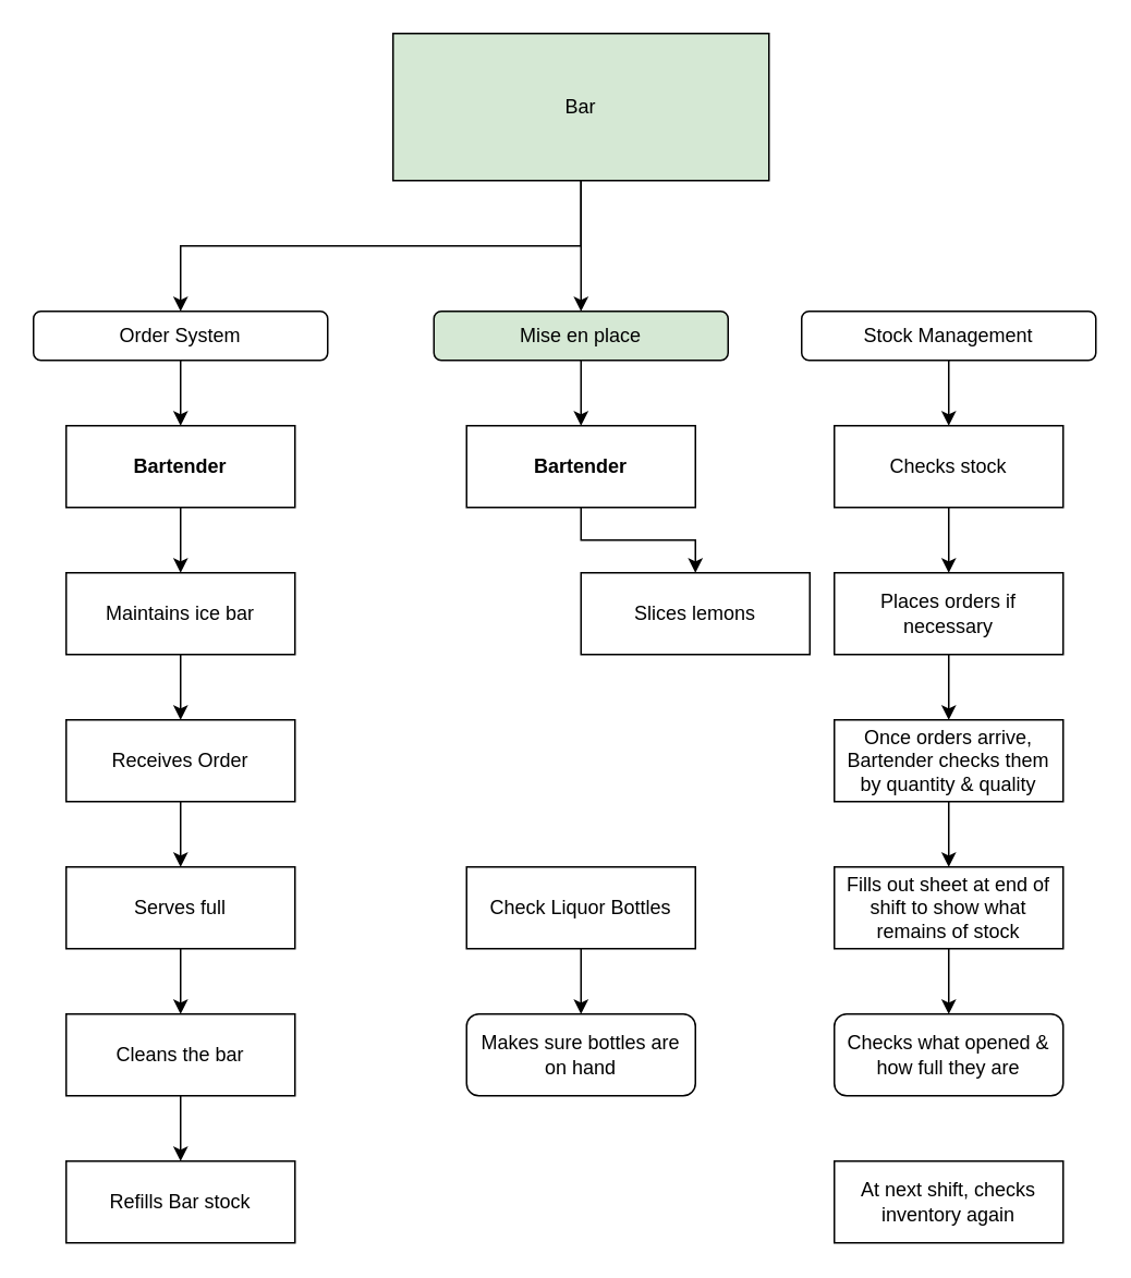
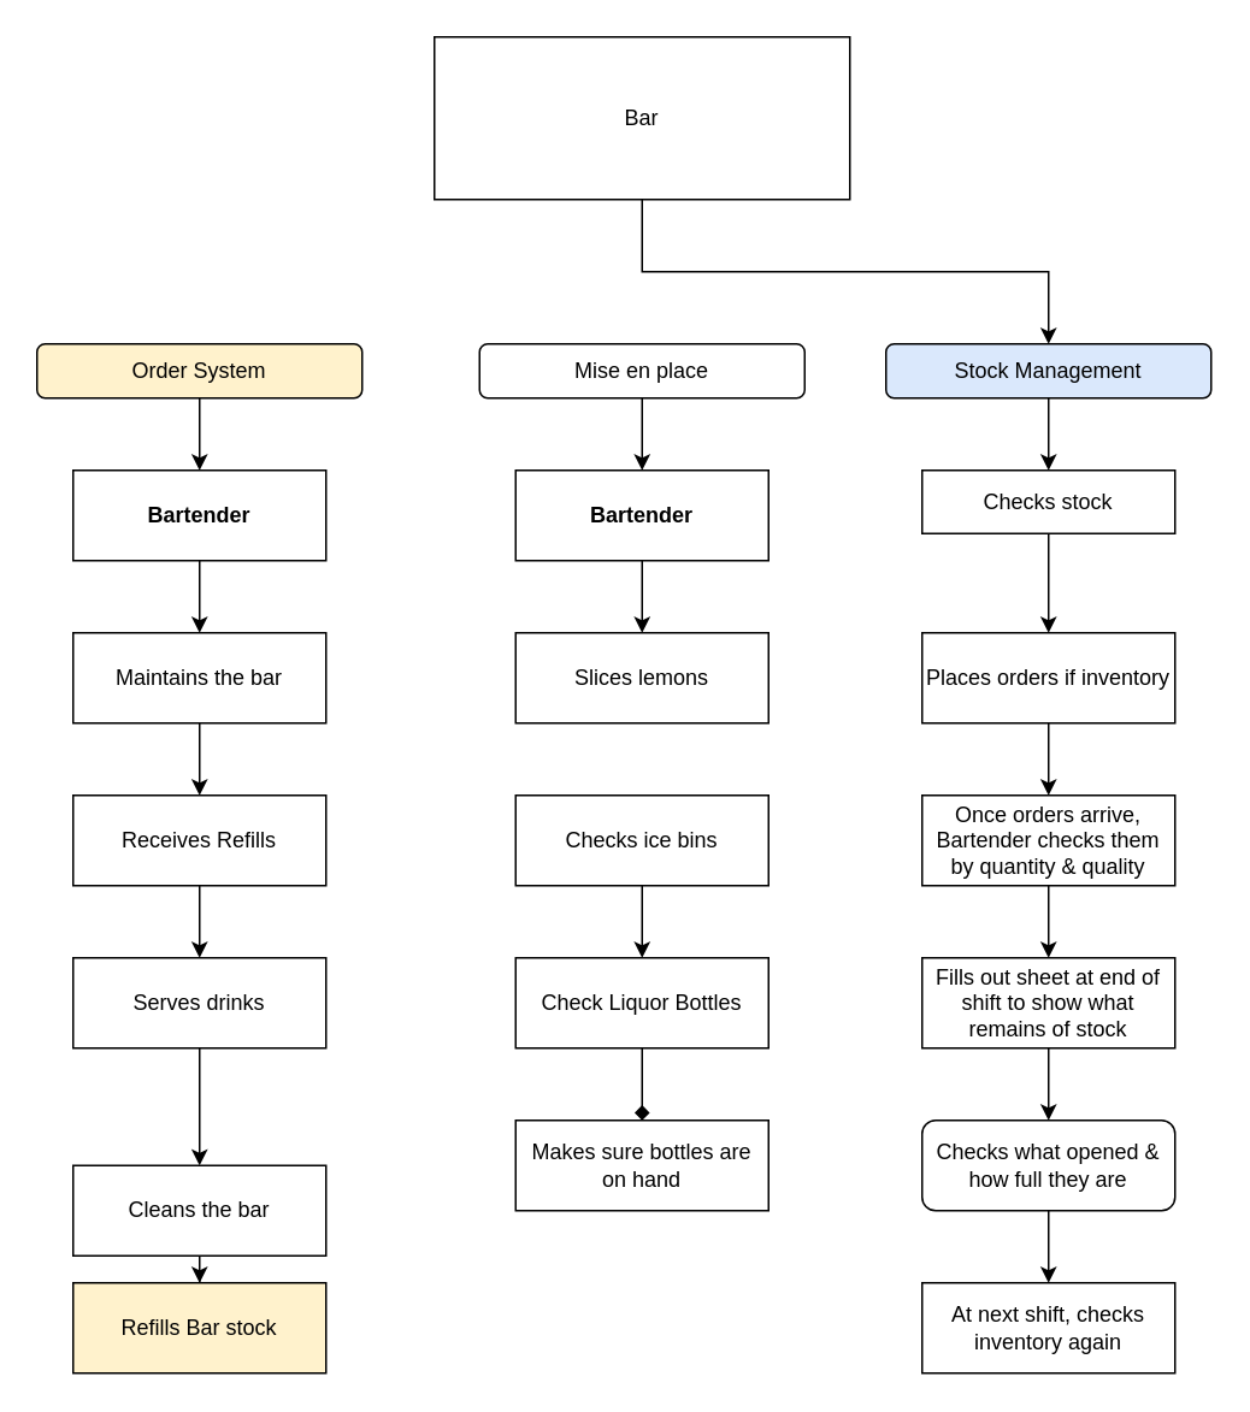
  <mxCell id="0" />
  <mxCell id="1" parent="0" />
- <mxCell id="2" style="edgeStyle=orthogonalEdgeStyle;rounded=0;orthogonalLoop=1;jettySize=auto;html=1;exitX=0.5;exitY=1;exitDx=0;exitDy=0;entryX=0.5;entryY=0;entryDx=0;entryDy=0;" edge="1" parent="1" source="5" target="13"><mxGeometry relative="1" as="geometry" /></mxCell>
- <mxCell id="4" style="edgeStyle=orthogonalEdgeStyle;rounded=0;orthogonalLoop=1;jettySize=auto;html=1;exitX=0.5;exitY=1;exitDx=0;exitDy=0;entryX=0.5;entryY=0;entryDx=0;entryDy=0;" edge="1" parent="1" source="5" target="15"><mxGeometry relative="1" as="geometry" /></mxCell>
- <mxCell id="5" value="Bar" style="rounded=0;whiteSpace=wrap;html=1;fillColor=#d5e8d4;" vertex="1" parent="1"><mxGeometry x="240" y="20" width="230" height="90" as="geometry" /></mxCell>
+ <mxCell id="3" style="edgeStyle=orthogonalEdgeStyle;rounded=0;orthogonalLoop=1;jettySize=auto;html=1;exitX=0.5;exitY=1;exitDx=0;exitDy=0;" edge="1" parent="1" source="5" target="17"><mxGeometry relative="1" as="geometry" /></mxCell>
+ <mxCell id="5" value="Bar" style="rounded=0;whiteSpace=wrap;html=1;" vertex="1" parent="1"><mxGeometry x="240" y="20" width="230" height="90" as="geometry" /></mxCell>
  <mxCell id="6" value="" style="edgeStyle=orthogonalEdgeStyle;rounded=0;orthogonalLoop=1;jettySize=auto;html=1;" edge="1" parent="1" source="7" target="9"><mxGeometry relative="1" as="geometry" /></mxCell>
  <mxCell id="7" value="&lt;b&gt;Bartender&lt;/b&gt;" style="rounded=0;whiteSpace=wrap;html=1;" vertex="1" parent="1"><mxGeometry x="40" y="260" width="140" height="50" as="geometry" /></mxCell>
  <mxCell id="8" value="" style="edgeStyle=orthogonalEdgeStyle;rounded=0;orthogonalLoop=1;jettySize=auto;html=1;" edge="1" parent="1" source="9" target="11"><mxGeometry relative="1" as="geometry" /></mxCell>
- <mxCell id="9" value="Maintains ice bar" style="rounded=0;whiteSpace=wrap;html=1;" vertex="1" parent="1"><mxGeometry x="40" y="350" width="140" height="50" as="geometry" /></mxCell>
+ <mxCell id="9" value="Maintains the bar" style="rounded=0;whiteSpace=wrap;html=1;" vertex="1" parent="1"><mxGeometry x="40" y="350" width="140" height="50" as="geometry" /></mxCell>
  <mxCell id="10" value="" style="edgeStyle=orthogonalEdgeStyle;rounded=0;orthogonalLoop=1;jettySize=auto;html=1;" edge="1" parent="1" source="11" target="28"><mxGeometry relative="1" as="geometry" /></mxCell>
- <mxCell id="11" value="Receives Order" style="rounded=0;whiteSpace=wrap;html=1;" vertex="1" parent="1"><mxGeometry x="40" y="440" width="140" height="50" as="geometry" /></mxCell>
+ <mxCell id="11" value="Receives Refills" style="rounded=0;whiteSpace=wrap;html=1;" vertex="1" parent="1"><mxGeometry x="40" y="440" width="140" height="50" as="geometry" /></mxCell>
  <mxCell id="12" style="edgeStyle=orthogonalEdgeStyle;rounded=0;orthogonalLoop=1;jettySize=auto;html=1;exitX=0.5;exitY=1;exitDx=0;exitDy=0;" edge="1" parent="1" source="13" target="7"><mxGeometry relative="1" as="geometry" /></mxCell>
- <mxCell id="13" value="Order System" style="rounded=1;whiteSpace=wrap;html=1;" vertex="1" parent="1"><mxGeometry x="20" y="190" width="180" height="30" as="geometry" /></mxCell>
+ <mxCell id="13" value="Order System" style="rounded=1;whiteSpace=wrap;html=1;fillColor=#fff2cc;" vertex="1" parent="1"><mxGeometry x="20" y="190" width="180" height="30" as="geometry" /></mxCell>
  <mxCell id="14" style="edgeStyle=orthogonalEdgeStyle;rounded=0;orthogonalLoop=1;jettySize=auto;html=1;exitX=0.5;exitY=1;exitDx=0;exitDy=0;entryX=0.5;entryY=0;entryDx=0;entryDy=0;" edge="1" parent="1" source="15" target="19"><mxGeometry relative="1" as="geometry" /></mxCell>
- <mxCell id="15" value="Mise en place" style="rounded=1;whiteSpace=wrap;html=1;fillColor=#d5e8d4;" vertex="1" parent="1"><mxGeometry x="265" y="190" width="180" height="30" as="geometry" /></mxCell>
+ <mxCell id="15" value="Mise en place" style="rounded=1;whiteSpace=wrap;html=1;" vertex="1" parent="1"><mxGeometry x="265" y="190" width="180" height="30" as="geometry" /></mxCell>
  <mxCell id="16" style="edgeStyle=orthogonalEdgeStyle;rounded=0;orthogonalLoop=1;jettySize=auto;html=1;exitX=0.5;exitY=1;exitDx=0;exitDy=0;entryX=0.5;entryY=0;entryDx=0;entryDy=0;" edge="1" parent="1" source="17" target="26"><mxGeometry relative="1" as="geometry" /></mxCell>
- <mxCell id="17" value="Stock Management" style="rounded=1;whiteSpace=wrap;html=1;" vertex="1" parent="1"><mxGeometry x="490" y="190" width="180" height="30" as="geometry" /></mxCell>
+ <mxCell id="17" value="Stock Management" style="rounded=1;whiteSpace=wrap;html=1;fillColor=#dae8fc;" vertex="1" parent="1"><mxGeometry x="490" y="190" width="180" height="30" as="geometry" /></mxCell>
  <mxCell id="18" value="" style="edgeStyle=orthogonalEdgeStyle;rounded=0;orthogonalLoop=1;jettySize=auto;html=1;" edge="1" parent="1" source="19" target="20"><mxGeometry relative="1" as="geometry" /></mxCell>
  <mxCell id="19" value="&lt;b&gt;Bartender&lt;/b&gt;" style="rounded=0;whiteSpace=wrap;html=1;" vertex="1" parent="1"><mxGeometry x="285" y="260" width="140" height="50" as="geometry" /></mxCell>
- <mxCell id="20" value="Slices lemons" style="rounded=0;whiteSpace=wrap;html=1;" vertex="1" parent="1"><mxGeometry x="355" y="350" width="140" height="50" as="geometry" /></mxCell>
- <mxCell id="23" value="" style="edgeStyle=orthogonalEdgeStyle;rounded=0;orthogonalLoop=1;jettySize=auto;html=1;" edge="1" parent="1" source="24" target="41"><mxGeometry relative="1" as="geometry" /></mxCell>
+ <mxCell id="20" value="Slices lemons" style="rounded=0;whiteSpace=wrap;html=1;" vertex="1" parent="1"><mxGeometry x="285" y="350" width="140" height="50" as="geometry" /></mxCell>
+ <mxCell id="21" value="" style="edgeStyle=orthogonalEdgeStyle;rounded=0;orthogonalLoop=1;jettySize=auto;html=1;" edge="1" parent="1" source="22" target="24"><mxGeometry relative="1" as="geometry" /></mxCell>
+ <mxCell id="22" value="Checks ice bins" style="rounded=0;whiteSpace=wrap;html=1;" vertex="1" parent="1"><mxGeometry x="285" y="440" width="140" height="50" as="geometry" /></mxCell>
+ <mxCell id="23" value="" style="edgeStyle=orthogonalEdgeStyle;rounded=0;orthogonalLoop=1;jettySize=auto;html=1;endArrow=diamond;" edge="1" parent="1" source="24" target="41"><mxGeometry relative="1" as="geometry" /></mxCell>
  <mxCell id="24" value="Check Liquor Bottles" style="rounded=0;whiteSpace=wrap;html=1;" vertex="1" parent="1"><mxGeometry x="285" y="530" width="140" height="50" as="geometry" /></mxCell>
  <mxCell id="25" value="" style="edgeStyle=orthogonalEdgeStyle;rounded=0;orthogonalLoop=1;jettySize=auto;html=1;" edge="1" parent="1" source="26" target="30"><mxGeometry relative="1" as="geometry" /></mxCell>
- <mxCell id="26" value="Checks stock" style="rounded=0;whiteSpace=wrap;html=1;" vertex="1" parent="1"><mxGeometry x="510" y="260" width="140" height="50" as="geometry" /></mxCell>
+ <mxCell id="26" value="Checks stock" style="rounded=0;whiteSpace=wrap;html=1;" vertex="1" parent="1"><mxGeometry x="510" y="260" width="140" height="35" as="geometry" /></mxCell>
  <mxCell id="27" value="" style="edgeStyle=orthogonalEdgeStyle;rounded=0;orthogonalLoop=1;jettySize=auto;html=1;" edge="1" parent="1" source="28" target="39"><mxGeometry relative="1" as="geometry" /></mxCell>
- <mxCell id="28" value="Serves full" style="whiteSpace=wrap;html=1;rounded=0;" vertex="1" parent="1"><mxGeometry x="40" y="530" width="140" height="50" as="geometry" /></mxCell>
+ <mxCell id="28" value="Serves drinks" style="whiteSpace=wrap;html=1;rounded=0;" vertex="1" parent="1"><mxGeometry x="40" y="530" width="140" height="50" as="geometry" /></mxCell>
  <mxCell id="29" value="" style="edgeStyle=orthogonalEdgeStyle;rounded=0;orthogonalLoop=1;jettySize=auto;html=1;" edge="1" parent="1" source="30" target="32"><mxGeometry relative="1" as="geometry" /></mxCell>
- <mxCell id="30" value="Places orders if necessary" style="rounded=0;whiteSpace=wrap;html=1;" vertex="1" parent="1"><mxGeometry x="510" y="350" width="140" height="50" as="geometry" /></mxCell>
+ <mxCell id="30" value="Places orders if inventory" style="rounded=0;whiteSpace=wrap;html=1;" vertex="1" parent="1"><mxGeometry x="510" y="350" width="140" height="50" as="geometry" /></mxCell>
  <mxCell id="31" value="" style="edgeStyle=orthogonalEdgeStyle;rounded=0;orthogonalLoop=1;jettySize=auto;html=1;" edge="1" parent="1" source="32" target="34"><mxGeometry relative="1" as="geometry" /></mxCell>
  <mxCell id="32" value="Once orders arrive, Bartender checks them by quantity &amp;amp; quality" style="rounded=0;whiteSpace=wrap;html=1;" vertex="1" parent="1"><mxGeometry x="510" y="440" width="140" height="50" as="geometry" /></mxCell>
  <mxCell id="33" value="" style="edgeStyle=orthogonalEdgeStyle;rounded=0;orthogonalLoop=1;jettySize=auto;html=1;" edge="1" parent="1" source="34" target="36"><mxGeometry relative="1" as="geometry" /></mxCell>
  <mxCell id="34" value="Fills out sheet at end of shift to show what remains of stock" style="rounded=0;whiteSpace=wrap;html=1;" vertex="1" parent="1"><mxGeometry x="510" y="530" width="140" height="50" as="geometry" /></mxCell>
+ <mxCell id="35" value="" style="edgeStyle=orthogonalEdgeStyle;rounded=0;orthogonalLoop=1;jettySize=auto;html=1;" edge="1" parent="1" source="36" target="37"><mxGeometry relative="1" as="geometry" /></mxCell>
  <mxCell id="36" value="Checks what opened &amp;amp; how full they are" style="whiteSpace=wrap;html=1;rounded=1;" vertex="1" parent="1"><mxGeometry x="510" y="620" width="140" height="50" as="geometry" /></mxCell>
  <mxCell id="37" value="At next shift, checks inventory again" style="rounded=0;whiteSpace=wrap;html=1;" vertex="1" parent="1"><mxGeometry x="510" y="710" width="140" height="50" as="geometry" /></mxCell>
  <mxCell id="38" value="" style="edgeStyle=orthogonalEdgeStyle;rounded=0;orthogonalLoop=1;jettySize=auto;html=1;" edge="1" parent="1" source="39" target="40"><mxGeometry relative="1" as="geometry" /></mxCell>
- <mxCell id="39" value="Cleans the bar" style="whiteSpace=wrap;html=1;rounded=0;" vertex="1" parent="1"><mxGeometry x="40" y="620" width="140" height="50" as="geometry" /></mxCell>
- <mxCell id="40" value="Refills Bar stock" style="whiteSpace=wrap;html=1;rounded=0;" vertex="1" parent="1"><mxGeometry x="40" y="710" width="140" height="50" as="geometry" /></mxCell>
- <mxCell id="41" value="Makes sure bottles are on hand" style="whiteSpace=wrap;html=1;rounded=1;" vertex="1" parent="1"><mxGeometry x="285" y="620" width="140" height="50" as="geometry" /></mxCell>
+ <mxCell id="39" value="Cleans the bar" style="whiteSpace=wrap;html=1;rounded=0;" vertex="1" parent="1"><mxGeometry x="40" y="645" width="140" height="50" as="geometry" /></mxCell>
+ <mxCell id="40" value="Refills Bar stock" style="whiteSpace=wrap;html=1;rounded=0;fillColor=#fff2cc;" vertex="1" parent="1"><mxGeometry x="40" y="710" width="140" height="50" as="geometry" /></mxCell>
+ <mxCell id="41" value="Makes sure bottles are on hand" style="rounded=0;whiteSpace=wrap;html=1;" vertex="1" parent="1"><mxGeometry x="285" y="620" width="140" height="50" as="geometry" /></mxCell>
